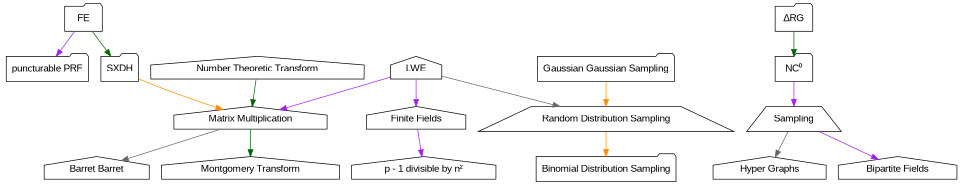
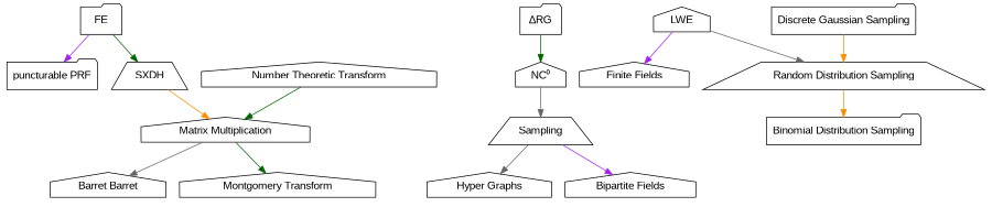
  digraph {
    fontname="Liberation Sans"
    node [fontname="Liberation Sans" shape=house]
    edge [color=purple fontname="Liberation Sans"]
    FE [shape=folder]
    "puncturable PRF" [shape=folder]
-   SXDH [shape=folder]
+   SXDH [shape=trapezium]
    "ΔRG" [shape=folder]
-   "NC⁰" [shape=folder]
+   "NC⁰"
    "Matrix Multiplication"
    LWE
    "Finite Fields"
    "Random Distribution Sampling" [shape=trapezium]
    n10 [label=Sampling shape=trapezium]
-   "p - 1 divisible by n²"
    n12 [label="Barret Barret"]
    "Montgomery Transform"
    "Binomial Distribution Sampling" [shape=folder]
    "Hyper Graphs"
    n16 [label="Bipartite Fields"]
    "Number Theoretic Transform"
-   "Discrete Gaussian Sampling" [shape=folder label="Gaussian Gaussian Sampling"]
+   "Discrete Gaussian Sampling" [shape=folder]
    FE -> "puncturable PRF"
    FE -> SXDH [color=darkgreen]
    SXDH -> "Matrix Multiplication" [color=darkorange]
    "ΔRG" -> "NC⁰" [color=darkgreen]
-   "NC⁰" -> n10
+   "NC⁰" -> n10 [color=gray40]
    "Matrix Multiplication" -> n12 [color=gray40]
    "Matrix Multiplication" -> "Montgomery Transform" [color=darkgreen]
-   LWE -> "Matrix Multiplication"
    LWE -> "Finite Fields"
    LWE -> "Random Distribution Sampling" [color=gray40]
-   "Finite Fields" -> "p - 1 divisible by n²"
    "Random Distribution Sampling" -> "Binomial Distribution Sampling" [color=darkorange]
    n10 -> "Hyper Graphs" [color=gray40]
    n10 -> n16
    "Number Theoretic Transform" -> "Matrix Multiplication" [color=darkgreen]
    "Discrete Gaussian Sampling" -> "Random Distribution Sampling" [color=darkorange]
  }
